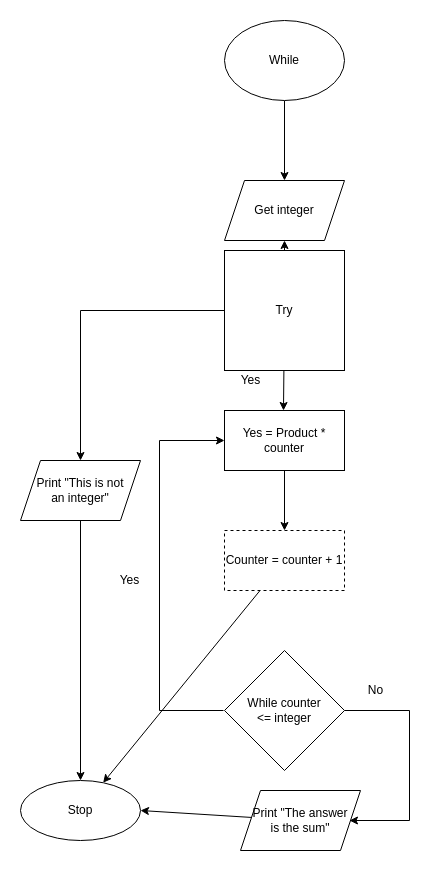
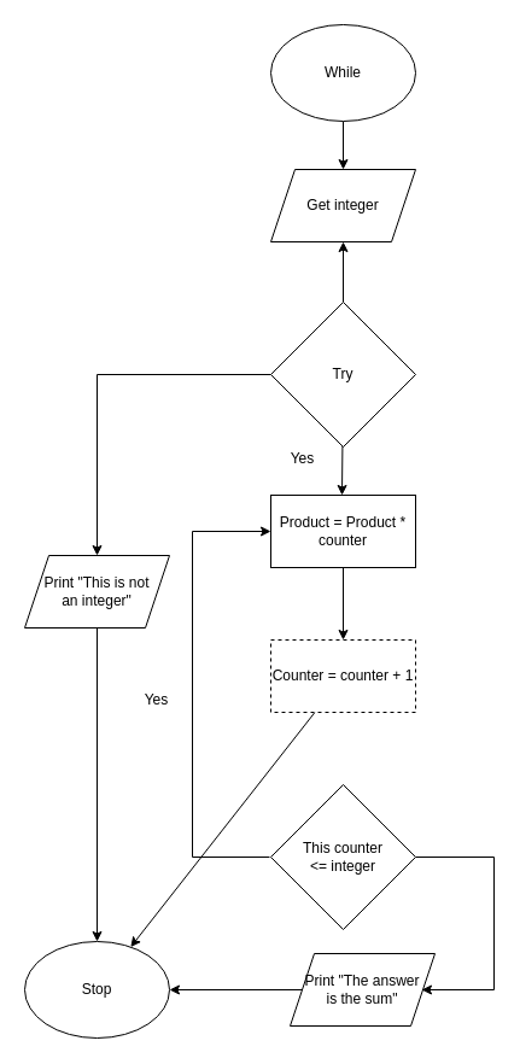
  <mxCell id="0" />
  <mxCell id="1" parent="0" />
  <mxCell id="2" style="edgeStyle=none;html=1;entryX=0.5;entryY=0;entryDx=0;entryDy=0;" edge="1" parent="1" source="3" target="4"><mxGeometry relative="1" as="geometry" /></mxCell>
  <mxCell id="3" value="While" style="ellipse;whiteSpace=wrap;html=1;" vertex="1" parent="1"><mxGeometry x="224" y="20" width="120" height="80" as="geometry" /></mxCell>
- <mxCell id="4" value="Get integer" style="shape=parallelogram;perimeter=parallelogramPerimeter;whiteSpace=wrap;html=1;fixedSize=1;" vertex="1" parent="1"><mxGeometry x="224" y="180" width="120" height="60" as="geometry" /></mxCell>
+ <mxCell id="4" value="Get integer" style="shape=parallelogram;perimeter=parallelogramPerimeter;whiteSpace=wrap;html=1;fixedSize=1;" vertex="1" parent="1"><mxGeometry x="224" y="140" width="120" height="60" as="geometry" /></mxCell>
  <mxCell id="5" style="edgeStyle=none;rounded=0;html=1;exitX=1;exitY=0.5;exitDx=0;exitDy=0;" edge="1" parent="1" source="19"><mxGeometry relative="1" as="geometry"><mxPoint x="349" y="820" as="targetPoint" /><Array as="points"><mxPoint x="409" y="710" /><mxPoint x="409" y="820" /></Array><mxPoint x="343" y="470" as="sourcePoint" /></mxGeometry></mxCell>
  <mxCell id="6" style="edgeStyle=none;html=1;entryX=0;entryY=0.5;entryDx=0;entryDy=0;rounded=0;" edge="1" parent="1" target="23"><mxGeometry relative="1" as="geometry"><Array as="points"><mxPoint x="159" y="710" /><mxPoint x="159" y="440" /></Array><mxPoint x="223" y="710" as="sourcePoint" /><mxPoint x="223" y="470" as="targetPoint" /></mxGeometry></mxCell>
  <mxCell id="7" value="Yes" style="text;html=1;align=center;verticalAlign=middle;resizable=0;points=[];autosize=1;strokeColor=none;fillColor=none;" vertex="1" parent="1"><mxGeometry x="109" y="570" width="40" height="20" as="geometry" /></mxCell>
- <mxCell id="8" value="No" style="text;html=1;align=center;verticalAlign=middle;resizable=0;points=[];autosize=1;strokeColor=none;fillColor=none;" vertex="1" parent="1"><mxGeometry x="360" y="680" width="30" height="20" as="geometry" /></mxCell>
  <mxCell id="9" style="edgeStyle=none;rounded=0;html=1;entryX=0.5;entryY=0;entryDx=0;entryDy=0;" edge="1" parent="1" source="12"><mxGeometry relative="1" as="geometry"><mxPoint x="283" y="410" as="targetPoint" /></mxGeometry></mxCell>
  <mxCell id="10" style="edgeStyle=none;rounded=0;html=1;entryX=0.5;entryY=1;entryDx=0;entryDy=0;" edge="1" parent="1" source="12" target="4"><mxGeometry relative="1" as="geometry" /></mxCell>
  <mxCell id="11" style="edgeStyle=none;rounded=0;html=1;entryX=0.5;entryY=0;entryDx=0;entryDy=0;" edge="1" parent="1" source="12" target="18"><mxGeometry relative="1" as="geometry"><Array as="points"><mxPoint x="80" y="310" /></Array></mxGeometry></mxCell>
- <mxCell id="12" value="Try" style="whiteSpace=wrap;html=1;rounded=0;" vertex="1" parent="1"><mxGeometry x="224" y="250" width="120" height="120" as="geometry" /></mxCell>
+ <mxCell id="12" value="Try" style="rhombus;whiteSpace=wrap;html=1;" vertex="1" parent="1"><mxGeometry x="224" y="250" width="120" height="120" as="geometry" /></mxCell>
  <mxCell id="13" style="edgeStyle=none;rounded=0;html=1;entryX=1;entryY=0.5;entryDx=0;entryDy=0;" edge="1" parent="1" source="14" target="15"><mxGeometry relative="1" as="geometry" /></mxCell>
  <mxCell id="14" value="Print &quot;The answer&lt;br&gt;is the sum&quot;" style="shape=parallelogram;perimeter=parallelogramPerimeter;whiteSpace=wrap;html=1;fixedSize=1;" vertex="1" parent="1"><mxGeometry x="240" y="790" width="120" height="60" as="geometry" /></mxCell>
- <mxCell id="15" value="Stop" style="ellipse;whiteSpace=wrap;html=1;" vertex="1" parent="1"><mxGeometry x="20" y="780" width="120" height="60" as="geometry" /></mxCell>
+ <mxCell id="15" value="Stop" style="ellipse;whiteSpace=wrap;html=1;" vertex="1" parent="1"><mxGeometry x="20" y="780" width="120" height="80" as="geometry" /></mxCell>
  <mxCell id="16" value="Yes" style="text;html=1;align=center;verticalAlign=middle;resizable=0;points=[];autosize=1;strokeColor=none;fillColor=none;" vertex="1" parent="1"><mxGeometry x="230" y="370" width="40" height="20" as="geometry" /></mxCell>
  <mxCell id="17" style="edgeStyle=none;rounded=0;html=1;" edge="1" parent="1" source="18" target="15"><mxGeometry relative="1" as="geometry" /></mxCell>
  <mxCell id="18" value="Print &quot;This is not&lt;br&gt;an integer&quot;" style="shape=parallelogram;perimeter=parallelogramPerimeter;whiteSpace=wrap;html=1;fixedSize=1;" vertex="1" parent="1"><mxGeometry x="20" y="460" width="120" height="60" as="geometry" /></mxCell>
- <mxCell id="19" value="While counter&lt;br&gt;&amp;lt;= integer" style="rhombus;whiteSpace=wrap;html=1;" vertex="1" parent="1"><mxGeometry x="224" y="650" width="120" height="120" as="geometry" /></mxCell>
+ <mxCell id="19" value="This counter&lt;br&gt;&amp;lt;= integer" style="rhombus;whiteSpace=wrap;html=1;" vertex="1" parent="1"><mxGeometry x="224" y="650" width="120" height="120" as="geometry" /></mxCell>
  <mxCell id="20" style="edgeStyle=none;html=1;" edge="1" parent="1" source="21" target="15"><mxGeometry relative="1" as="geometry" /></mxCell>
  <mxCell id="21" value="Counter = counter + 1" style="rounded=0;whiteSpace=wrap;html=1;dashed=1;" vertex="1" parent="1"><mxGeometry x="224" y="530" width="120" height="60" as="geometry" /></mxCell>
  <mxCell id="22" style="edgeStyle=none;html=1;" edge="1" parent="1" target="21"><mxGeometry relative="1" as="geometry"><mxPoint x="284" y="470" as="sourcePoint" /></mxGeometry></mxCell>
- <mxCell id="23" value="Yes = Product * counter" style="rounded=0;whiteSpace=wrap;html=1;" vertex="1" parent="1"><mxGeometry x="224" y="410" width="120" height="60" as="geometry" /></mxCell>
+ <mxCell id="23" value="Product = Product * counter" style="rounded=0;whiteSpace=wrap;html=1;" vertex="1" parent="1"><mxGeometry x="224" y="410" width="120" height="60" as="geometry" /></mxCell>
